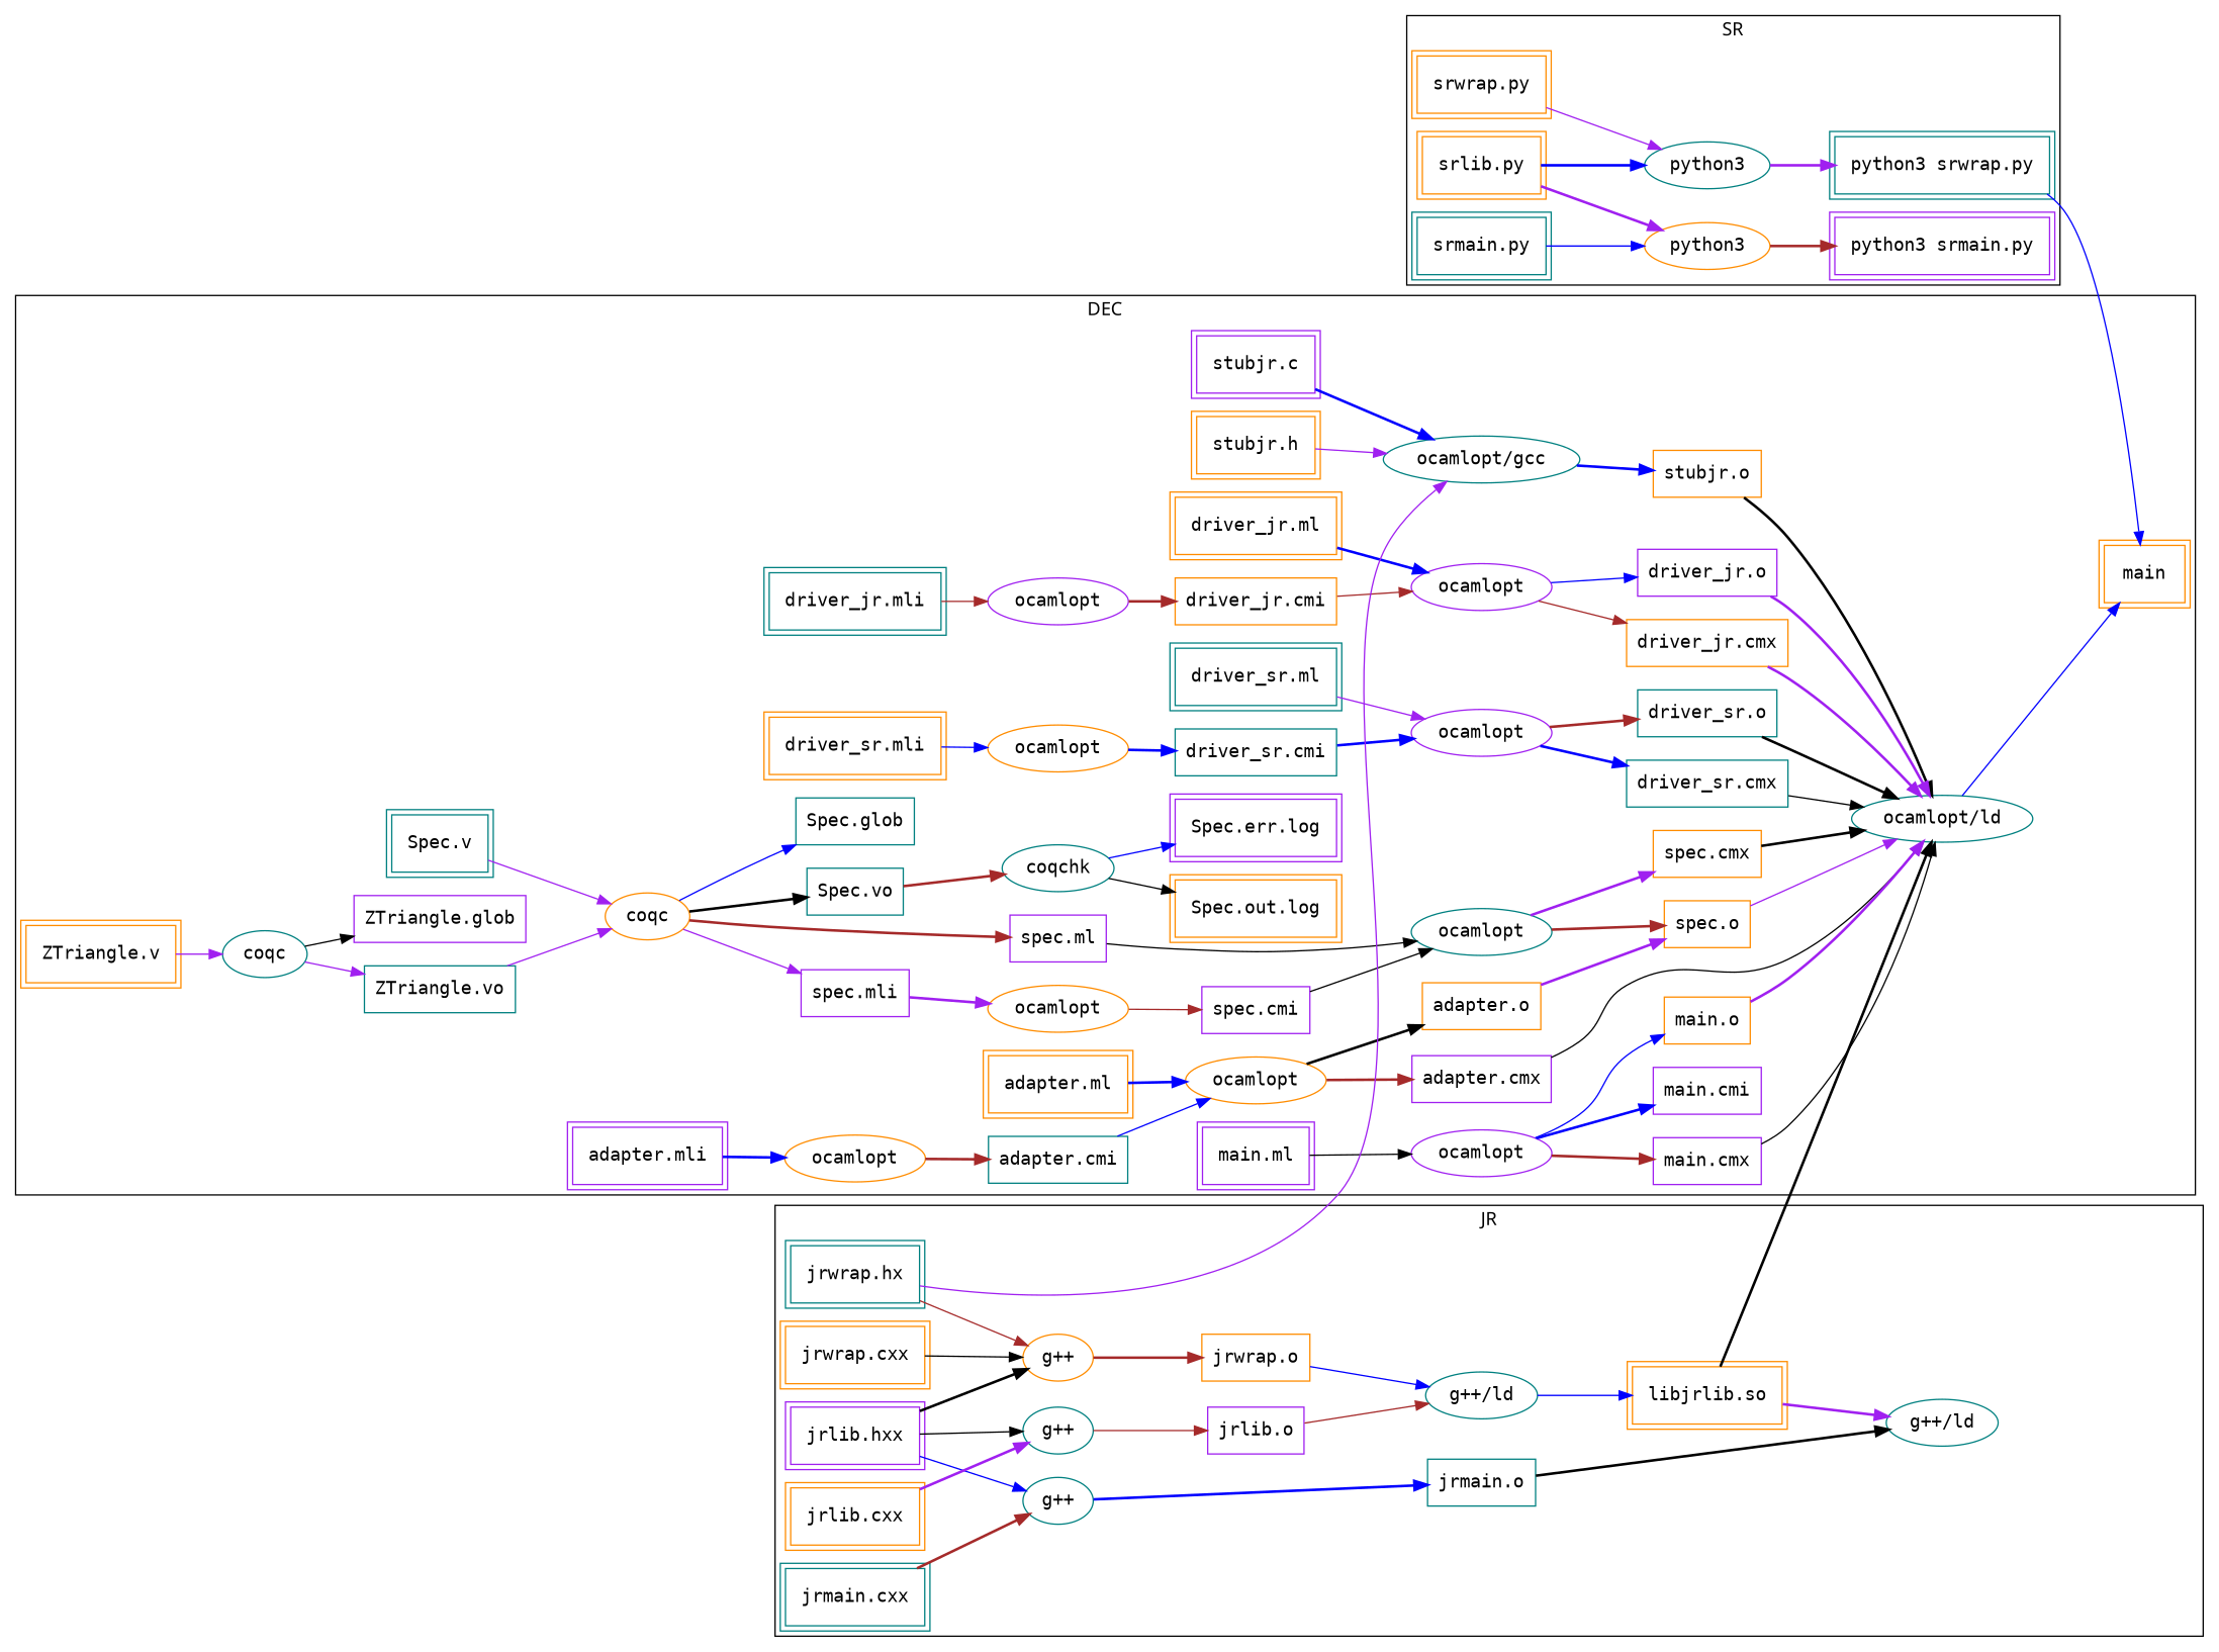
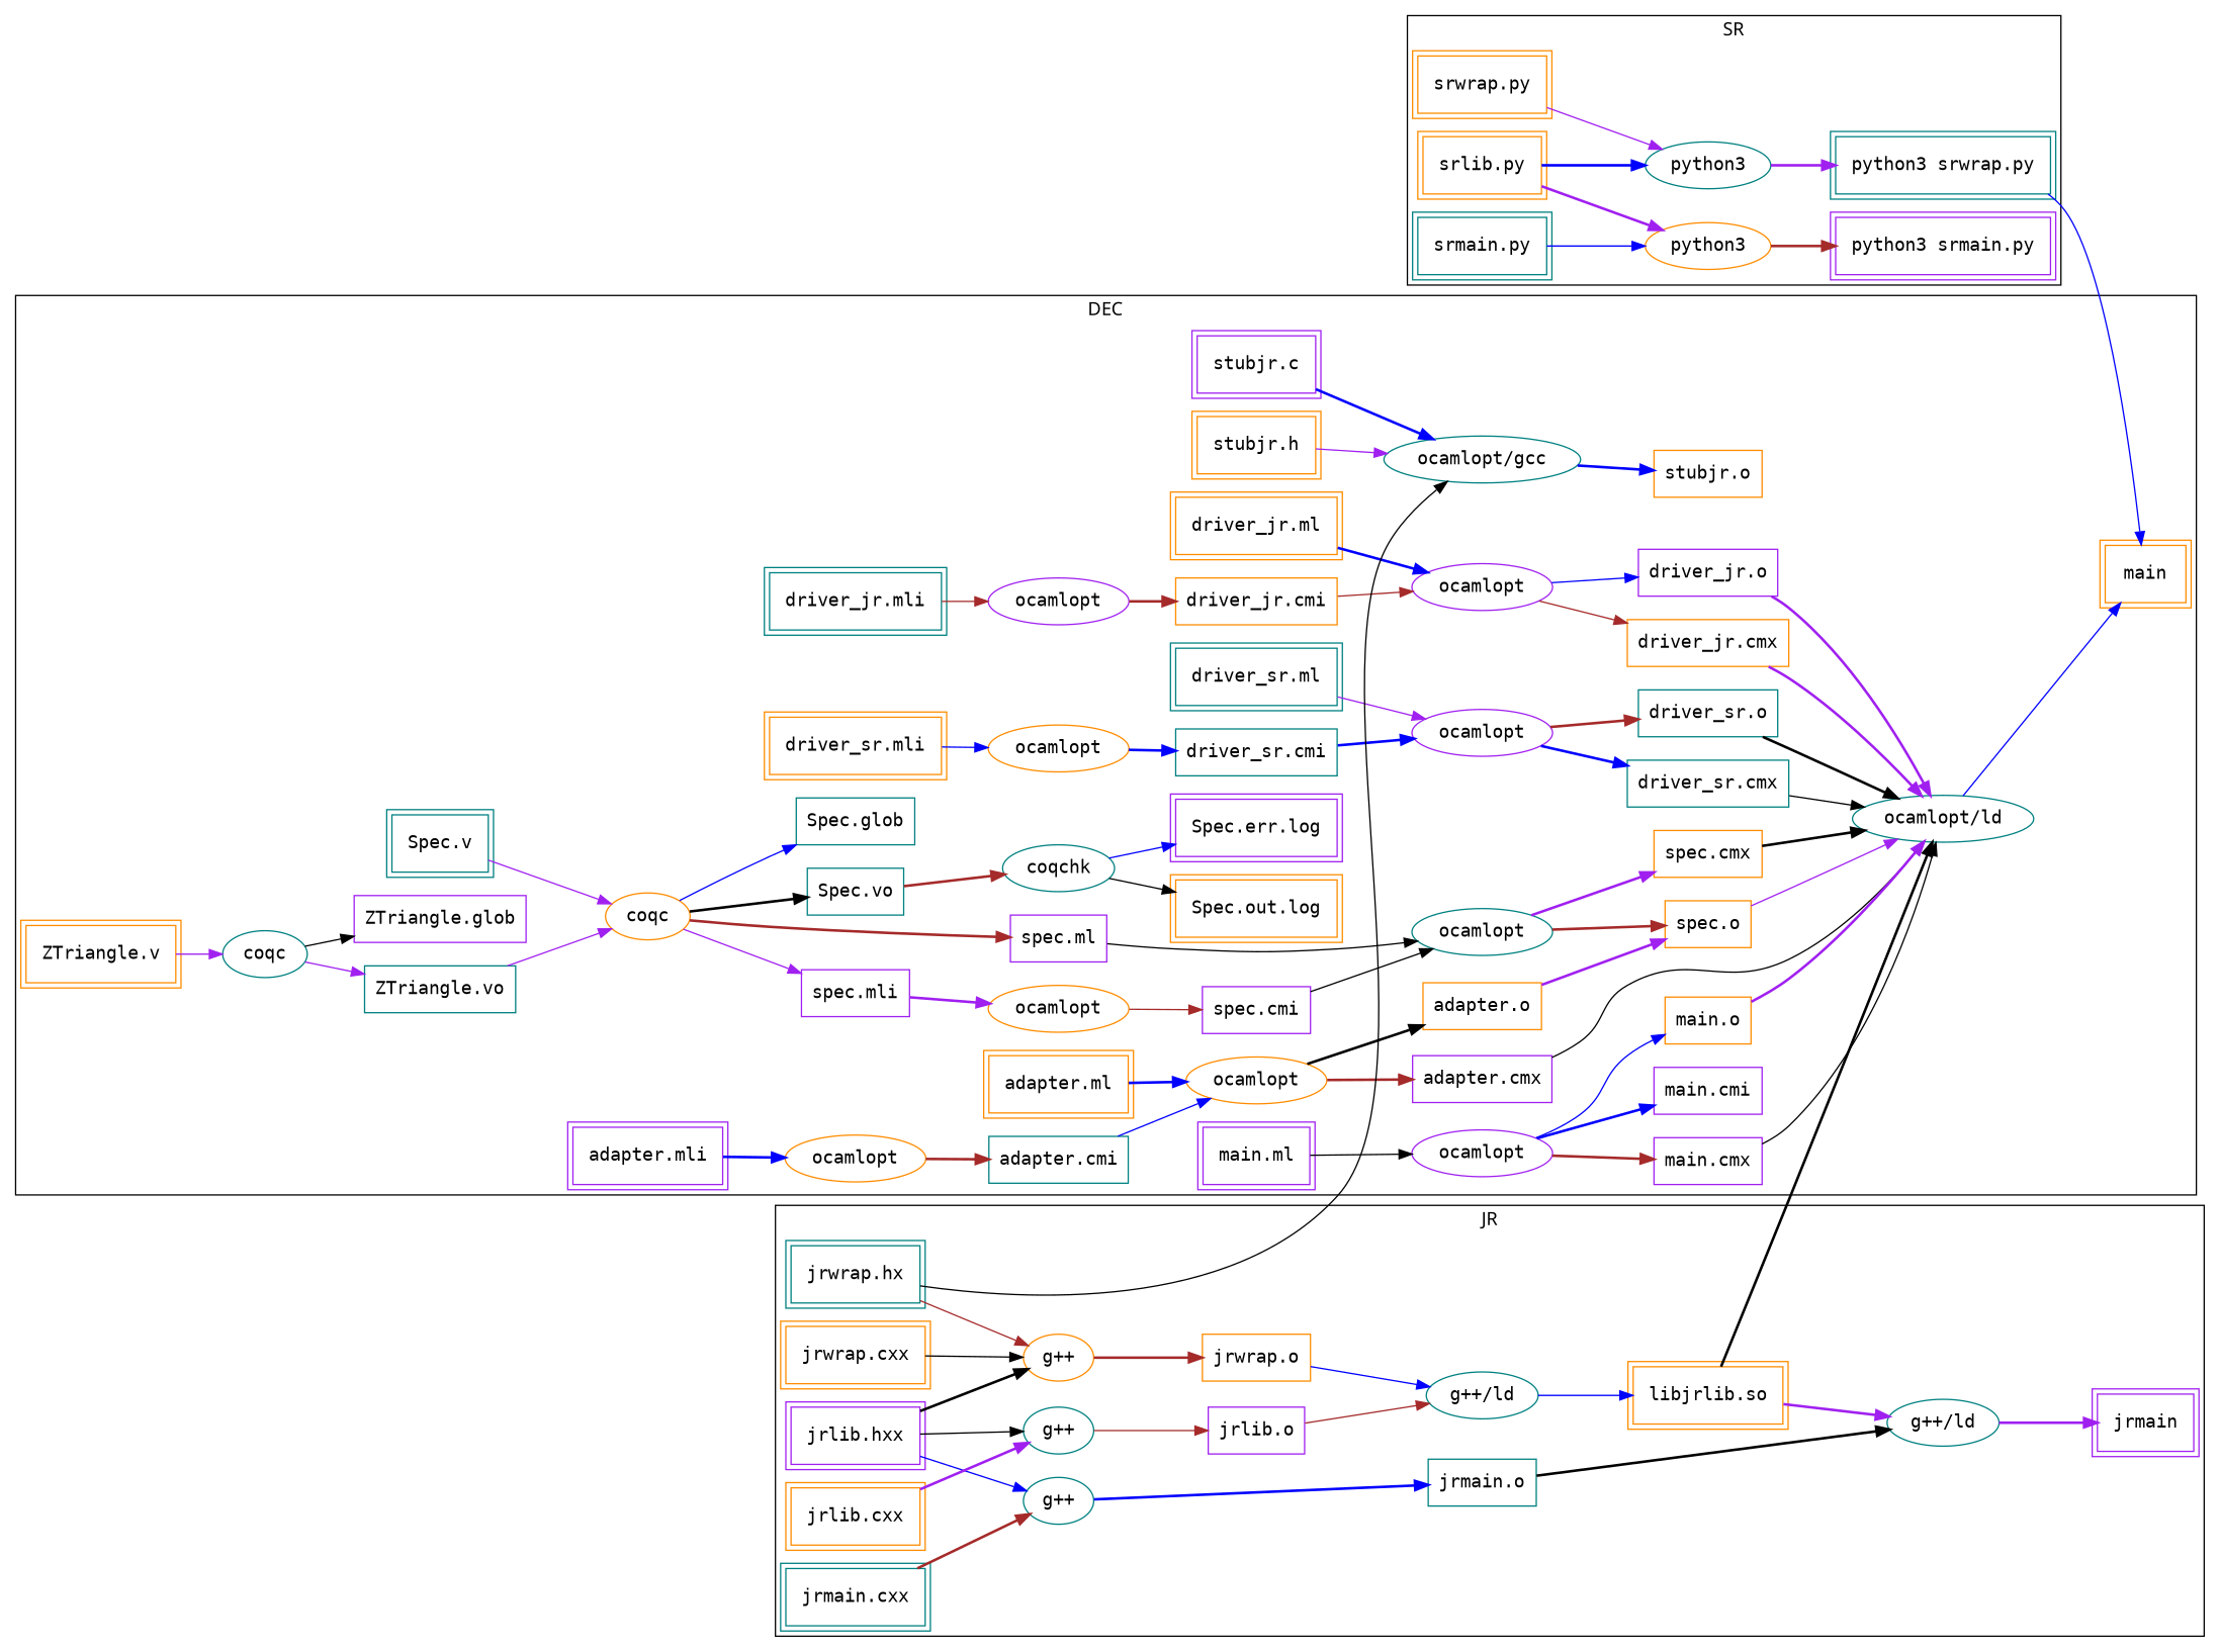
  digraph {
    fontname=sans
    rankdir=LR
    node [color=darkorange fontname=monospace peripheries=1 shape=box]
    edge [color=blue style=bold]
    n1 [color=purple label="stubjr.c" peripheries=2]
    n2 [label="stubjr.h" peripheries=2]
    n3 [label="driver_jr.ml" peripheries=2]
    n4 [color=teal label="driver_jr.mli" peripheries=2]
    n5 [color=teal label="driver_sr.ml" peripheries=2]
    n6 [label="driver_sr.mli" peripheries=2]
    n7 [label="ZTriangle.v" peripheries=2]
    n8 [color=teal label="Spec.v" peripheries=2]
    n9 [label="adapter.ml" peripheries=2]
    n10 [color=purple label="adapter.mli" peripheries=2]
    n11 [color=purple label="main.ml" peripheries=2]
    n12 [label="stubjr.o"]
    n13 [label="driver_jr.cmi"]
    n14 [label="driver_jr.cmx"]
    n15 [color=purple label="driver_jr.o"]
    n16 [color=teal label="driver_sr.cmi"]
    n17 [color=teal label="driver_sr.cmx"]
    n18 [color=teal label="driver_sr.o"]
    n19 [color=teal label="ZTriangle.vo"]
    n20 [color=purple label="ZTriangle.glob"]
    n21 [color=teal label="Spec.vo"]
    n22 [color=teal label="Spec.glob"]
    n23 [color=purple label="spec.mli"]
    n24 [color=purple label="spec.ml"]
    n25 [color=purple label="spec.cmi"]
    n26 [label="spec.cmx"]
    n27 [label="spec.o"]
    n28 [color=teal label="adapter.cmi"]
    n29 [color=purple label="adapter.cmx"]
    n30 [label="adapter.o"]
    n31 [color=purple label="main.cmi"]
    n32 [color=purple label="main.cmx"]
    n33 [label="main.o"]
    n34 [label="Spec.out.log" peripheries=2]
    n35 [color=purple label="Spec.err.log" peripheries=2]
    n36 [label=main peripheries=2]
    n37 [color=teal label=coqc shape=oval]
    n38 [label=coqc shape=oval]
    n39 [color=teal label=coqchk shape=oval]
    n40 [color=teal label="ocamlopt/gcc" shape=oval]
    n41 [color=purple label=ocamlopt shape=oval]
    n42 [color=purple label=ocamlopt shape=oval]
    n43 [label=ocamlopt shape=oval]
    n44 [color=purple label=ocamlopt shape=oval]
    n45 [label=ocamlopt shape=oval]
    n46 [color=teal label=ocamlopt shape=oval]
    n47 [label=ocamlopt shape=oval]
    n48 [label=ocamlopt shape=oval]
    n49 [color=purple label=ocamlopt shape=oval]
    n50 [color=teal label="ocamlopt/ld" shape=oval]
    n51 [color=purple label="jrlib.hxx" peripheries=2]
    n52 [label="jrlib.cxx" peripheries=2]
    n53 [color=teal label="jrwrap.hx" peripheries=2]
    n54 [label="jrwrap.cxx" peripheries=2]
    n55 [color=teal label="jrmain.cxx" peripheries=2]
    n56 [color=purple label="jrlib.o"]
    n57 [label="jrwrap.o"]
    n58 [color=teal label="jrmain.o"]
    n59 [label="libjrlib.so" peripheries=2]
+   n60 [color=purple label=jrmain peripheries=2]
    n61 [color=teal label="g++" shape=oval]
    n62 [label="g++" shape=oval]
    n63 [color=teal label="g++/ld" shape=oval]
    n64 [color=teal label="g++" shape=oval]
    n65 [color=teal label="g++/ld" shape=oval]
    n66 [label="srlib.py" peripheries=2]
    n67 [label="srwrap.py" peripheries=2]
    n68 [color=teal label="srmain.py" peripheries=2]
    n69 [color=teal label="python3 srwrap.py" peripheries=2]
    n70 [color=purple label="python3 srmain.py" peripheries=2]
    n71 [color=teal label=python3 shape=oval]
    n72 [label=python3 shape=oval]
    subgraph cluster_1 {
      label=DEC
      n1
      n2
      n3
      n4
      n5
      n6
      n7
      n8
      n9
      n10
      n11
      n12
      n13
      n14
      n15
      n16
      n17
      n18
      n19
      n20
      n21
      n22
      n23
      n24
      n25
      n26
      n27
      n28
      n29
      n30
      n31
      n32
      n33
      n34
      n35
      n36
      n37
      n38
      n39
      n40
      n41
      n42
      n43
      n44
      n45
      n46
      n47
      n48
      n49
      n50
    }
    subgraph cluster_2 {
      label=JR
      n51
      n52
      n53
      n54
      n55
      n56
      n57
      n58
      n59
+     n60
      n61
      n62
      n63
      n64
      n65
    }
    subgraph cluster_3 {
      label=SR
      n66
      n67
      n68
      n69
      n70
      n71
      n72
    }
    n1 -> n40
    n2 -> n40 [color=purple style=solid]
    n3 -> n42
    n4 -> n41 [color=brown style=solid]
    n5 -> n44 [color=purple style=solid]
    n6 -> n43 [style=solid]
    n7 -> n37 [color=purple style=solid]
    n8 -> n38 [color=purple style=solid]
    n9 -> n48
    n10 -> n47
    n11 -> n49 [color=black style=solid]
-   n12 -> n50 [color=black]
    n13 -> n42 [color=brown style=solid]
    n14 -> n50 [color=purple]
    n15 -> n50 [color=purple]
    n16 -> n44
    n17 -> n50 [color=black style=solid]
    n18 -> n50 [color=black]
    n19 -> n38 [color=purple style=solid]
    n21 -> n39 [color=brown]
    n23 -> n45 [color=purple]
    n24 -> n46 [color=black style=solid]
    n25 -> n46 [color=black style=solid]
    n26 -> n50 [color=black]
    n27 -> n50 [color=purple style=solid]
    n28 -> n48 [style=solid]
    n29 -> n50 [color=black style=solid]
    n30 -> n27 [color=purple]
    n32 -> n50 [color=black style=solid]
    n33 -> n50 [color=purple]
    n37 -> n19 [color=purple style=solid]
    n37 -> n20 [color=black style=solid]
    n38 -> n21 [color=black]
    n38 -> n22 [style=solid]
    n38 -> n23 [color=purple style=solid]
    n38 -> n24 [color=brown]
    n39 -> n34 [color=black style=solid]
    n39 -> n35 [style=solid]
    n40 -> n12
    n41 -> n13 [color=brown]
    n42 -> n14 [color=brown style=solid]
    n42 -> n15 [style=solid]
    n43 -> n16
    n44 -> n17
    n44 -> n18 [color=brown]
    n45 -> n25 [color=brown style=solid]
    n46 -> n26 [color=purple]
    n46 -> n27 [color=brown]
    n47 -> n28 [color=brown]
    n48 -> n29 [color=brown]
    n48 -> n30 [color=black]
    n49 -> n31
    n49 -> n32 [color=brown]
    n49 -> n33 [style=solid]
    n50 -> n36 [style=solid]
    n51 -> n61 [color=black style=solid]
    n51 -> n62 [color=black]
    n51 -> n64 [style=solid]
    n52 -> n61 [color=purple]
-   n53 -> n40 [color=purple style=solid]
+   n53 -> n40 [color=black style=solid]
    n53 -> n62 [color=brown style=solid]
    n54 -> n62 [color=black style=solid]
    n55 -> n64 [color=brown]
    n56 -> n63 [color=brown style=solid]
    n57 -> n63 [style=solid]
    n58 -> n65 [color=black]
    n59 -> n50 [color=black]
    n59 -> n65 [color=purple]
    n61 -> n56 [color=brown style=solid]
    n62 -> n57 [color=brown]
    n63 -> n59 [style=solid]
    n64 -> n58
+   n65 -> n60 [color=purple]
    n66 -> n71
    n66 -> n72 [color=purple]
    n67 -> n71 [color=purple style=solid]
    n68 -> n72 [style=solid]
    n69 -> n36 [style=solid]
    n71 -> n69 [color=purple]
    n72 -> n70 [color=brown]
  }
